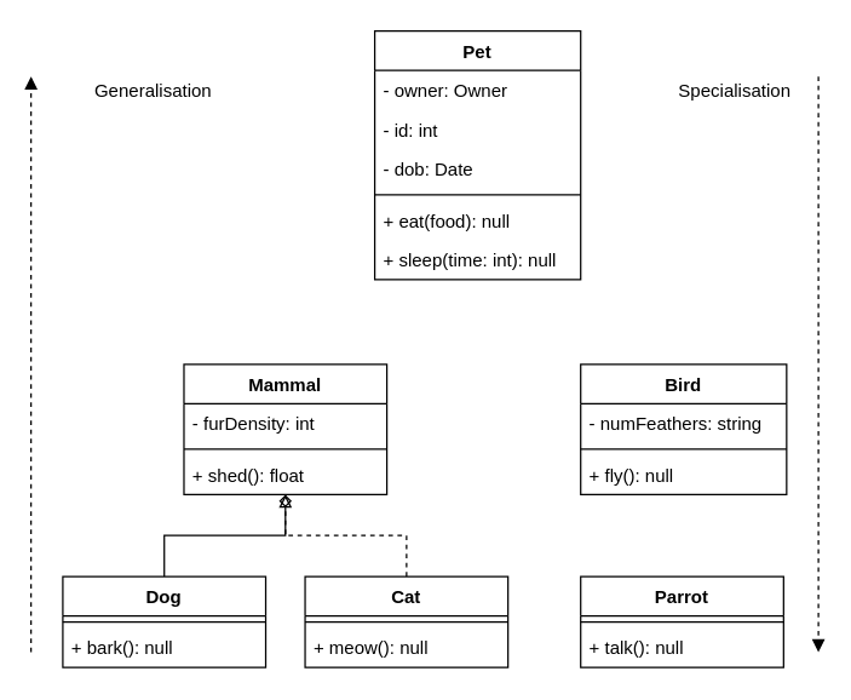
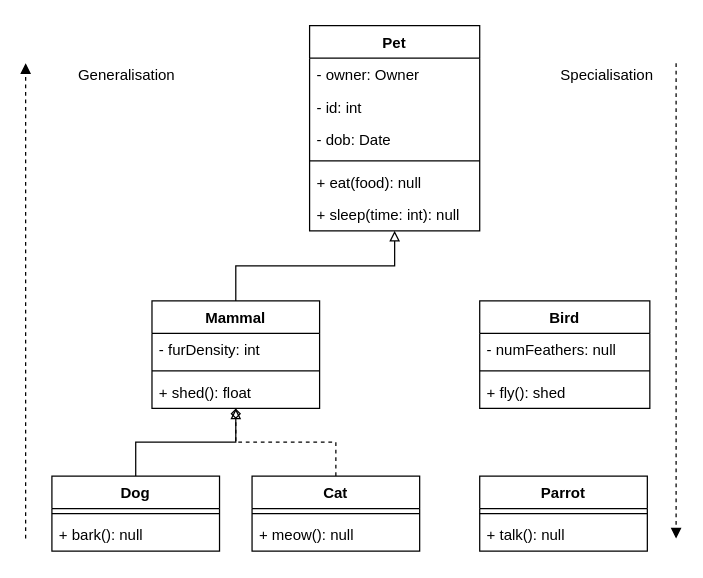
  <mxCell id="0" />
  <mxCell id="1" parent="0" />
  <mxCell id="2" value="Pet" style="swimlane;fontStyle=1;align=center;verticalAlign=top;childLayout=stackLayout;horizontal=1;startSize=26;horizontalStack=0;resizeParent=1;resizeParentMax=0;resizeLast=0;collapsible=1;marginBottom=0;" parent="1" vertex="1"><mxGeometry x="247" y="20" width="136" height="164" as="geometry" /></mxCell>
  <mxCell id="3" value="- owner: Owner" style="text;strokeColor=none;fillColor=none;align=left;verticalAlign=top;spacingLeft=4;spacingRight=4;overflow=hidden;rotatable=0;points=[[0,0.5],[1,0.5]];portConstraint=eastwest;" parent="2" vertex="1"><mxGeometry y="26" width="136" height="26" as="geometry" /></mxCell>
  <mxCell id="4" value="- id: int" style="text;strokeColor=none;fillColor=none;align=left;verticalAlign=top;spacingLeft=4;spacingRight=4;overflow=hidden;rotatable=0;points=[[0,0.5],[1,0.5]];portConstraint=eastwest;" parent="2" vertex="1"><mxGeometry y="52" width="136" height="26" as="geometry" /></mxCell>
  <mxCell id="5" value="- dob: Date" style="text;strokeColor=none;fillColor=none;align=left;verticalAlign=top;spacingLeft=4;spacingRight=4;overflow=hidden;rotatable=0;points=[[0,0.5],[1,0.5]];portConstraint=eastwest;" parent="2" vertex="1"><mxGeometry y="78" width="136" height="26" as="geometry" /></mxCell>
  <mxCell id="6" value="" style="line;strokeWidth=1;fillColor=none;align=left;verticalAlign=middle;spacingTop=-1;spacingLeft=3;spacingRight=3;rotatable=0;labelPosition=right;points=[];portConstraint=eastwest;" parent="2" vertex="1"><mxGeometry y="104" width="136" height="8" as="geometry" /></mxCell>
  <mxCell id="7" value="+ eat(food): null" style="text;strokeColor=none;fillColor=none;align=left;verticalAlign=top;spacingLeft=4;spacingRight=4;overflow=hidden;rotatable=0;points=[[0,0.5],[1,0.5]];portConstraint=eastwest;" parent="2" vertex="1"><mxGeometry y="112" width="136" height="26" as="geometry" /></mxCell>
  <mxCell id="8" value="+ sleep(time: int): null" style="text;strokeColor=none;fillColor=none;align=left;verticalAlign=top;spacingLeft=4;spacingRight=4;overflow=hidden;rotatable=0;points=[[0,0.5],[1,0.5]];portConstraint=eastwest;" parent="2" vertex="1"><mxGeometry y="138" width="136" height="26" as="geometry" /></mxCell>
+ <mxCell id="9" style="edgeStyle=orthogonalEdgeStyle;rounded=0;orthogonalLoop=1;jettySize=auto;html=1;exitX=0.5;exitY=0;exitDx=0;exitDy=0;endArrow=block;endFill=0;" parent="1" source="10" target="2" edge="1"><mxGeometry relative="1" as="geometry" /></mxCell>
  <mxCell id="10" value="Mammal" style="swimlane;fontStyle=1;align=center;verticalAlign=top;childLayout=stackLayout;horizontal=1;startSize=26;horizontalStack=0;resizeParent=1;resizeParentMax=0;resizeLast=0;collapsible=1;marginBottom=0;" parent="1" vertex="1"><mxGeometry x="121" y="240" width="134" height="86" as="geometry" /></mxCell>
  <mxCell id="11" value="- furDensity: int" style="text;strokeColor=none;fillColor=none;align=left;verticalAlign=top;spacingLeft=4;spacingRight=4;overflow=hidden;rotatable=0;points=[[0,0.5],[1,0.5]];portConstraint=eastwest;" parent="10" vertex="1"><mxGeometry y="26" width="134" height="26" as="geometry" /></mxCell>
  <mxCell id="12" value="" style="line;strokeWidth=1;fillColor=none;align=left;verticalAlign=middle;spacingTop=-1;spacingLeft=3;spacingRight=3;rotatable=0;labelPosition=right;points=[];portConstraint=eastwest;" parent="10" vertex="1"><mxGeometry y="52" width="134" height="8" as="geometry" /></mxCell>
  <mxCell id="13" value="+ shed(): float" style="text;strokeColor=none;fillColor=none;align=left;verticalAlign=top;spacingLeft=4;spacingRight=4;overflow=hidden;rotatable=0;points=[[0,0.5],[1,0.5]];portConstraint=eastwest;" parent="10" vertex="1"><mxGeometry y="60" width="134" height="26" as="geometry" /></mxCell>
  <mxCell id="14" value="Bird" style="swimlane;fontStyle=1;align=center;verticalAlign=top;childLayout=stackLayout;horizontal=1;startSize=26;horizontalStack=0;resizeParent=1;resizeParentMax=0;resizeLast=0;collapsible=1;marginBottom=0;" parent="1" vertex="1"><mxGeometry x="383" y="240" width="136" height="86" as="geometry" /></mxCell>
- <mxCell id="15" value="- numFeathers: string" style="text;strokeColor=none;fillColor=none;align=left;verticalAlign=top;spacingLeft=4;spacingRight=4;overflow=hidden;rotatable=0;points=[[0,0.5],[1,0.5]];portConstraint=eastwest;" parent="14" vertex="1"><mxGeometry y="26" width="136" height="26" as="geometry" /></mxCell>
+ <mxCell id="15" value="- numFeathers: null" style="text;strokeColor=none;fillColor=none;align=left;verticalAlign=top;spacingLeft=4;spacingRight=4;overflow=hidden;rotatable=0;points=[[0,0.5],[1,0.5]];portConstraint=eastwest;" parent="14" vertex="1"><mxGeometry y="26" width="136" height="26" as="geometry" /></mxCell>
  <mxCell id="16" value="" style="line;strokeWidth=1;fillColor=none;align=left;verticalAlign=middle;spacingTop=-1;spacingLeft=3;spacingRight=3;rotatable=0;labelPosition=right;points=[];portConstraint=eastwest;" parent="14" vertex="1"><mxGeometry y="52" width="136" height="8" as="geometry" /></mxCell>
- <mxCell id="17" value="+ fly(): null" style="text;strokeColor=none;fillColor=none;align=left;verticalAlign=top;spacingLeft=4;spacingRight=4;overflow=hidden;rotatable=0;points=[[0,0.5],[1,0.5]];portConstraint=eastwest;" parent="14" vertex="1"><mxGeometry y="60" width="136" height="26" as="geometry" /></mxCell>
+ <mxCell id="17" value="+ fly(): shed" style="text;strokeColor=none;fillColor=none;align=left;verticalAlign=top;spacingLeft=4;spacingRight=4;overflow=hidden;rotatable=0;points=[[0,0.5],[1,0.5]];portConstraint=eastwest;" parent="14" vertex="1"><mxGeometry y="60" width="136" height="26" as="geometry" /></mxCell>
  <mxCell id="18" style="edgeStyle=orthogonalEdgeStyle;rounded=0;orthogonalLoop=1;jettySize=auto;html=1;exitX=0.5;exitY=0;exitDx=0;exitDy=0;endArrow=diamond;endFill=0;" parent="1" source="19" target="10" edge="1"><mxGeometry relative="1" as="geometry" /></mxCell>
  <mxCell id="19" value="Dog" style="swimlane;fontStyle=1;align=center;verticalAlign=top;childLayout=stackLayout;horizontal=1;startSize=26;horizontalStack=0;resizeParent=1;resizeParentMax=0;resizeLast=0;collapsible=1;marginBottom=0;" parent="1" vertex="1"><mxGeometry x="41" y="380" width="134" height="60" as="geometry" /></mxCell>
  <mxCell id="20" value="" style="line;strokeWidth=1;fillColor=none;align=left;verticalAlign=middle;spacingTop=-1;spacingLeft=3;spacingRight=3;rotatable=0;labelPosition=right;points=[];portConstraint=eastwest;" parent="19" vertex="1"><mxGeometry y="26" width="134" height="8" as="geometry" /></mxCell>
  <mxCell id="21" value="+ bark(): null" style="text;strokeColor=none;fillColor=none;align=left;verticalAlign=top;spacingLeft=4;spacingRight=4;overflow=hidden;rotatable=0;points=[[0,0.5],[1,0.5]];portConstraint=eastwest;" parent="19" vertex="1"><mxGeometry y="34" width="134" height="26" as="geometry" /></mxCell>
  <mxCell id="22" style="edgeStyle=orthogonalEdgeStyle;rounded=0;orthogonalLoop=1;jettySize=auto;html=1;exitX=0.5;exitY=0;exitDx=0;exitDy=0;endArrow=block;endFill=0;dashed=1;" parent="1" source="23" target="10" edge="1"><mxGeometry relative="1" as="geometry" /></mxCell>
  <mxCell id="23" value="Cat" style="swimlane;fontStyle=1;align=center;verticalAlign=top;childLayout=stackLayout;horizontal=1;startSize=26;horizontalStack=0;resizeParent=1;resizeParentMax=0;resizeLast=0;collapsible=1;marginBottom=0;" parent="1" vertex="1"><mxGeometry x="201" y="380" width="134" height="60" as="geometry" /></mxCell>
  <mxCell id="24" value="" style="line;strokeWidth=1;fillColor=none;align=left;verticalAlign=middle;spacingTop=-1;spacingLeft=3;spacingRight=3;rotatable=0;labelPosition=right;points=[];portConstraint=eastwest;" parent="23" vertex="1"><mxGeometry y="26" width="134" height="8" as="geometry" /></mxCell>
  <mxCell id="25" value="+ meow(): null" style="text;strokeColor=none;fillColor=none;align=left;verticalAlign=top;spacingLeft=4;spacingRight=4;overflow=hidden;rotatable=0;points=[[0,0.5],[1,0.5]];portConstraint=eastwest;" parent="23" vertex="1"><mxGeometry y="34" width="134" height="26" as="geometry" /></mxCell>
  <mxCell id="26" value="Parrot" style="swimlane;fontStyle=1;align=center;verticalAlign=top;childLayout=stackLayout;horizontal=1;startSize=26;horizontalStack=0;resizeParent=1;resizeParentMax=0;resizeLast=0;collapsible=1;marginBottom=0;" parent="1" vertex="1"><mxGeometry x="383" y="380" width="134" height="60" as="geometry" /></mxCell>
  <mxCell id="27" value="" style="line;strokeWidth=1;fillColor=none;align=left;verticalAlign=middle;spacingTop=-1;spacingLeft=3;spacingRight=3;rotatable=0;labelPosition=right;points=[];portConstraint=eastwest;" parent="26" vertex="1"><mxGeometry y="26" width="134" height="8" as="geometry" /></mxCell>
  <mxCell id="28" value="+ talk(): null" style="text;strokeColor=none;fillColor=none;align=left;verticalAlign=top;spacingLeft=4;spacingRight=4;overflow=hidden;rotatable=0;points=[[0,0.5],[1,0.5]];portConstraint=eastwest;" parent="26" vertex="1"><mxGeometry y="34" width="134" height="26" as="geometry" /></mxCell>
  <mxCell id="29" value="" style="endArrow=block;dashed=1;html=1;startArrow=none;startFill=0;endFill=1;" edge="1" parent="1"><mxGeometry width="50" height="50" relative="1" as="geometry"><mxPoint x="20" y="430" as="sourcePoint" /><mxPoint x="20" y="50" as="targetPoint" /></mxGeometry></mxCell>
  <mxCell id="30" value="Generalisation" style="text;html=1;strokeColor=none;fillColor=none;align=center;verticalAlign=middle;whiteSpace=wrap;rounded=0;" vertex="1" parent="1"><mxGeometry x="56" y="50" width="90" height="20" as="geometry" /></mxCell>
  <mxCell id="31" value="" style="endArrow=block;dashed=1;html=1;startArrow=none;startFill=0;endFill=1;" edge="1" parent="1"><mxGeometry width="50" height="50" relative="1" as="geometry"><mxPoint x="540" y="50" as="sourcePoint" /><mxPoint x="540" y="430" as="targetPoint" /></mxGeometry></mxCell>
  <mxCell id="32" value="Specialisation" style="text;html=1;strokeColor=none;fillColor=none;align=center;verticalAlign=middle;whiteSpace=wrap;rounded=0;" vertex="1" parent="1"><mxGeometry x="440" y="50" width="90" height="20" as="geometry" /></mxCell>
